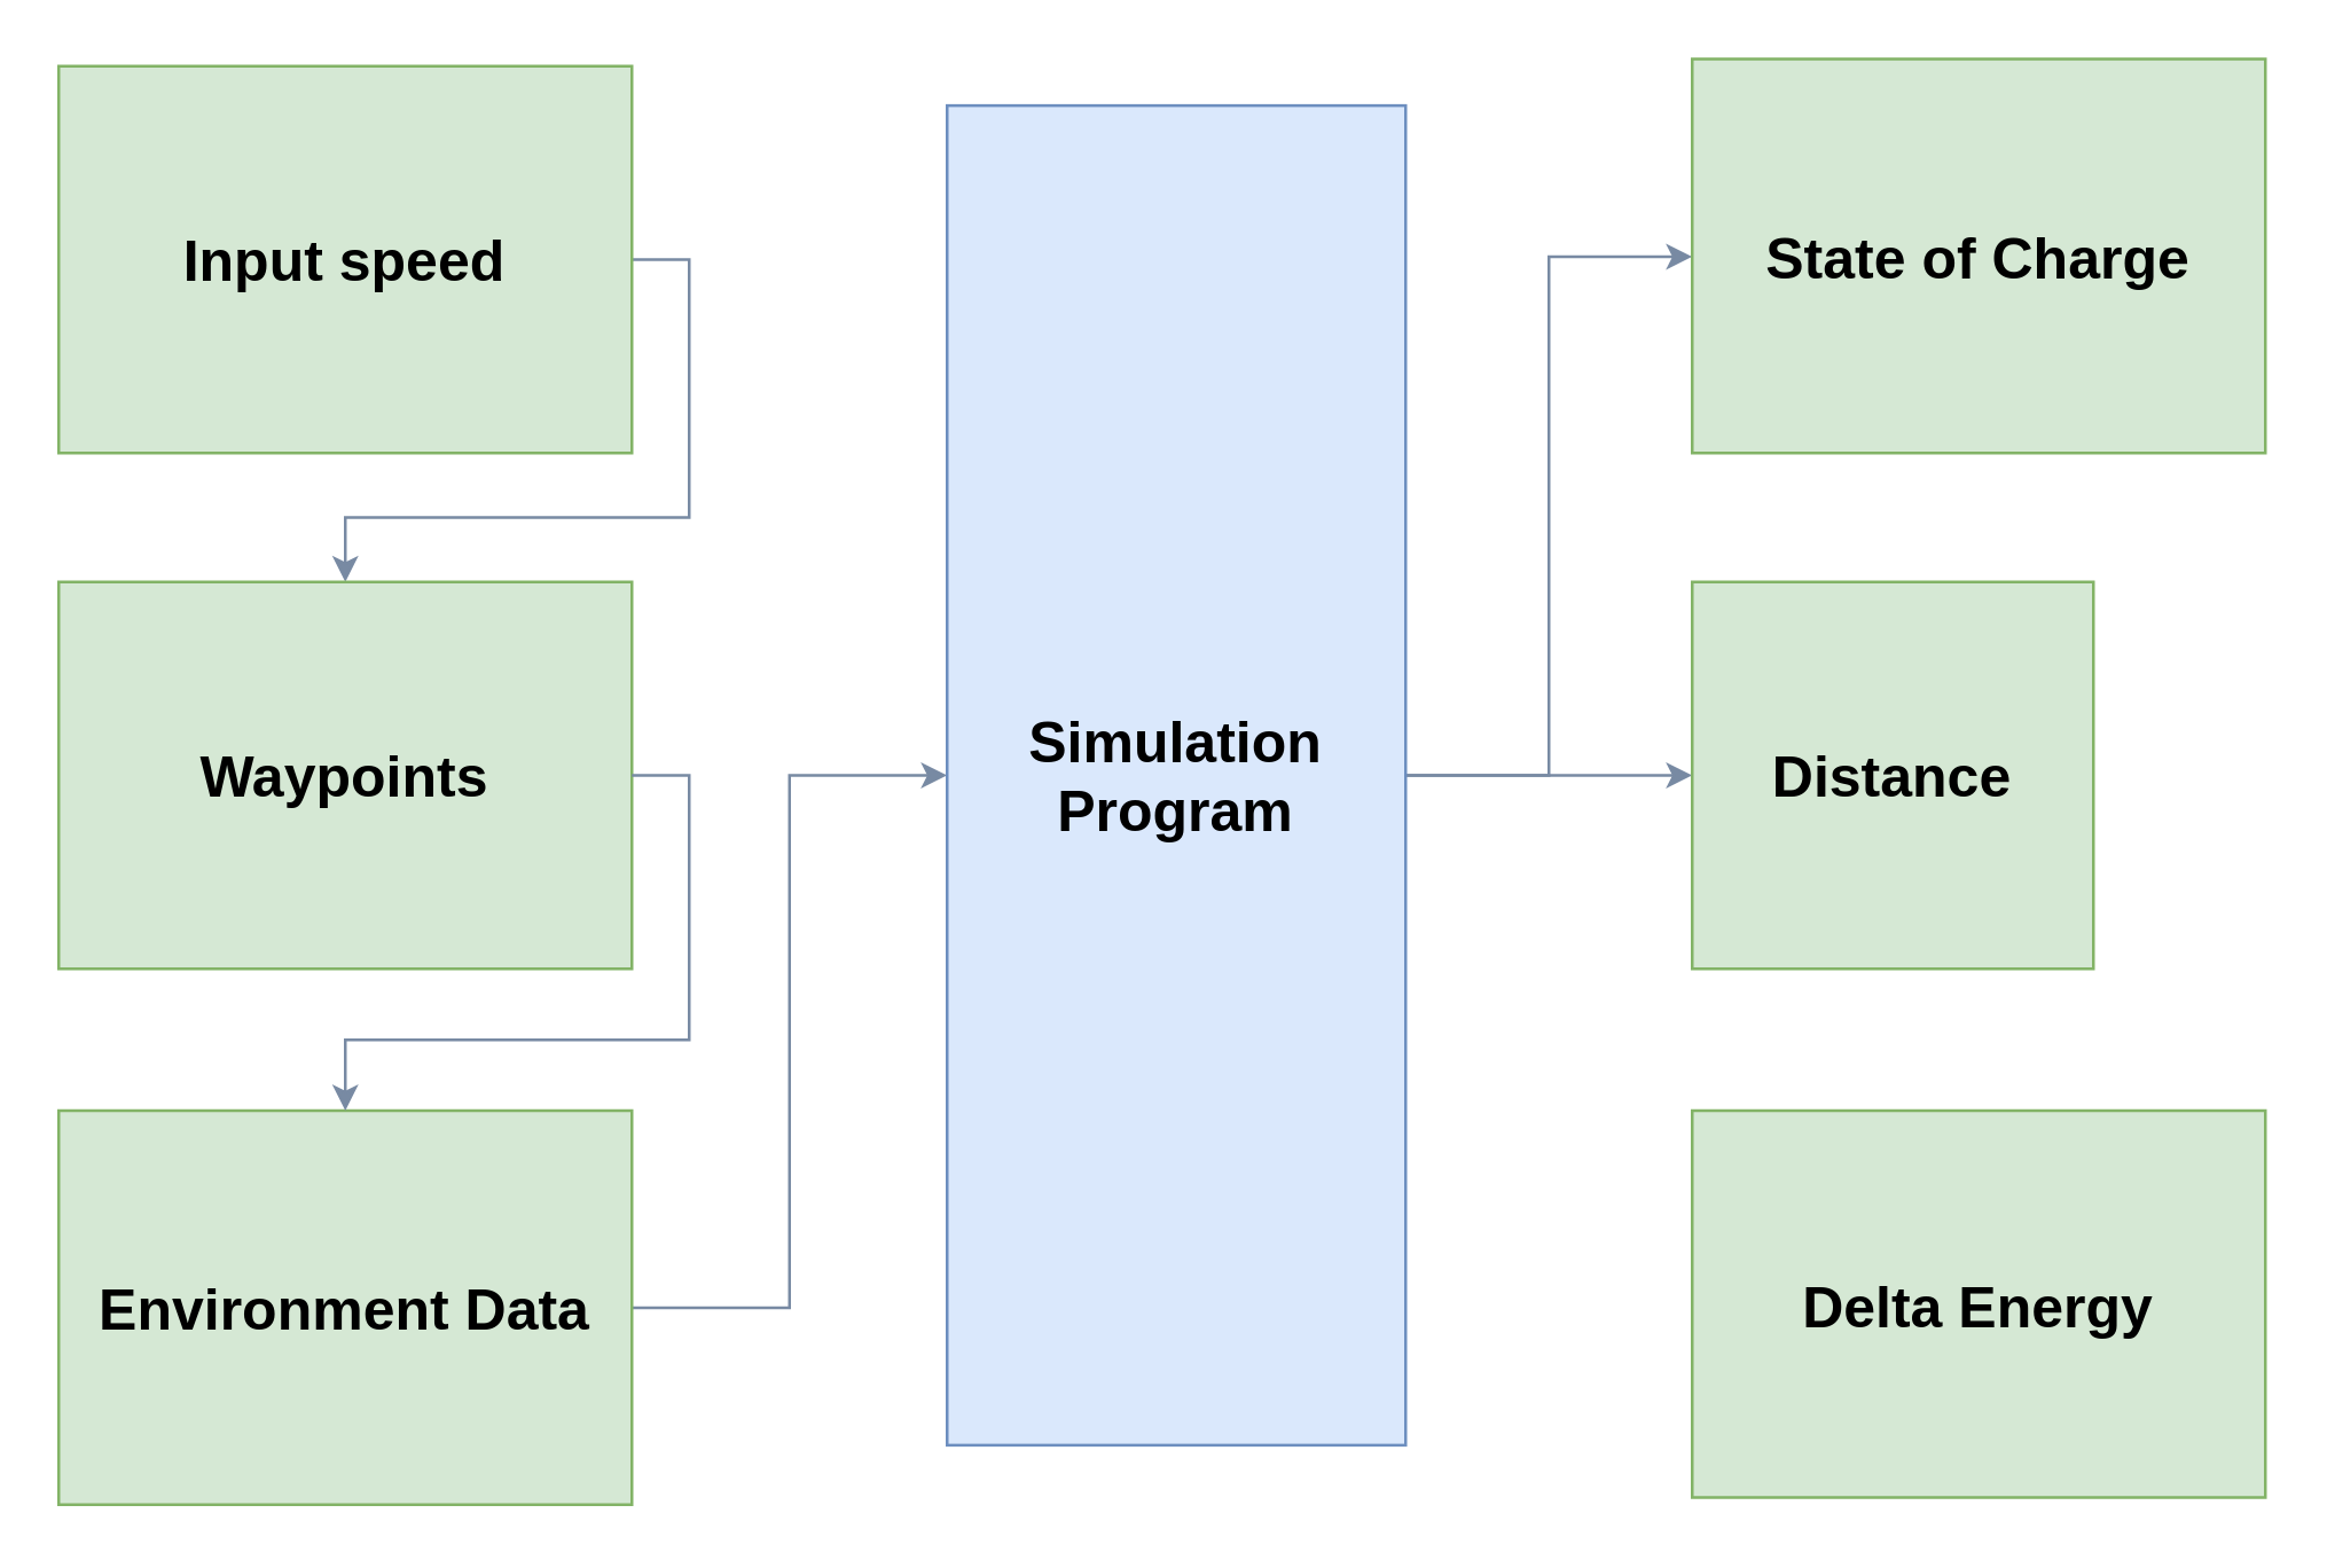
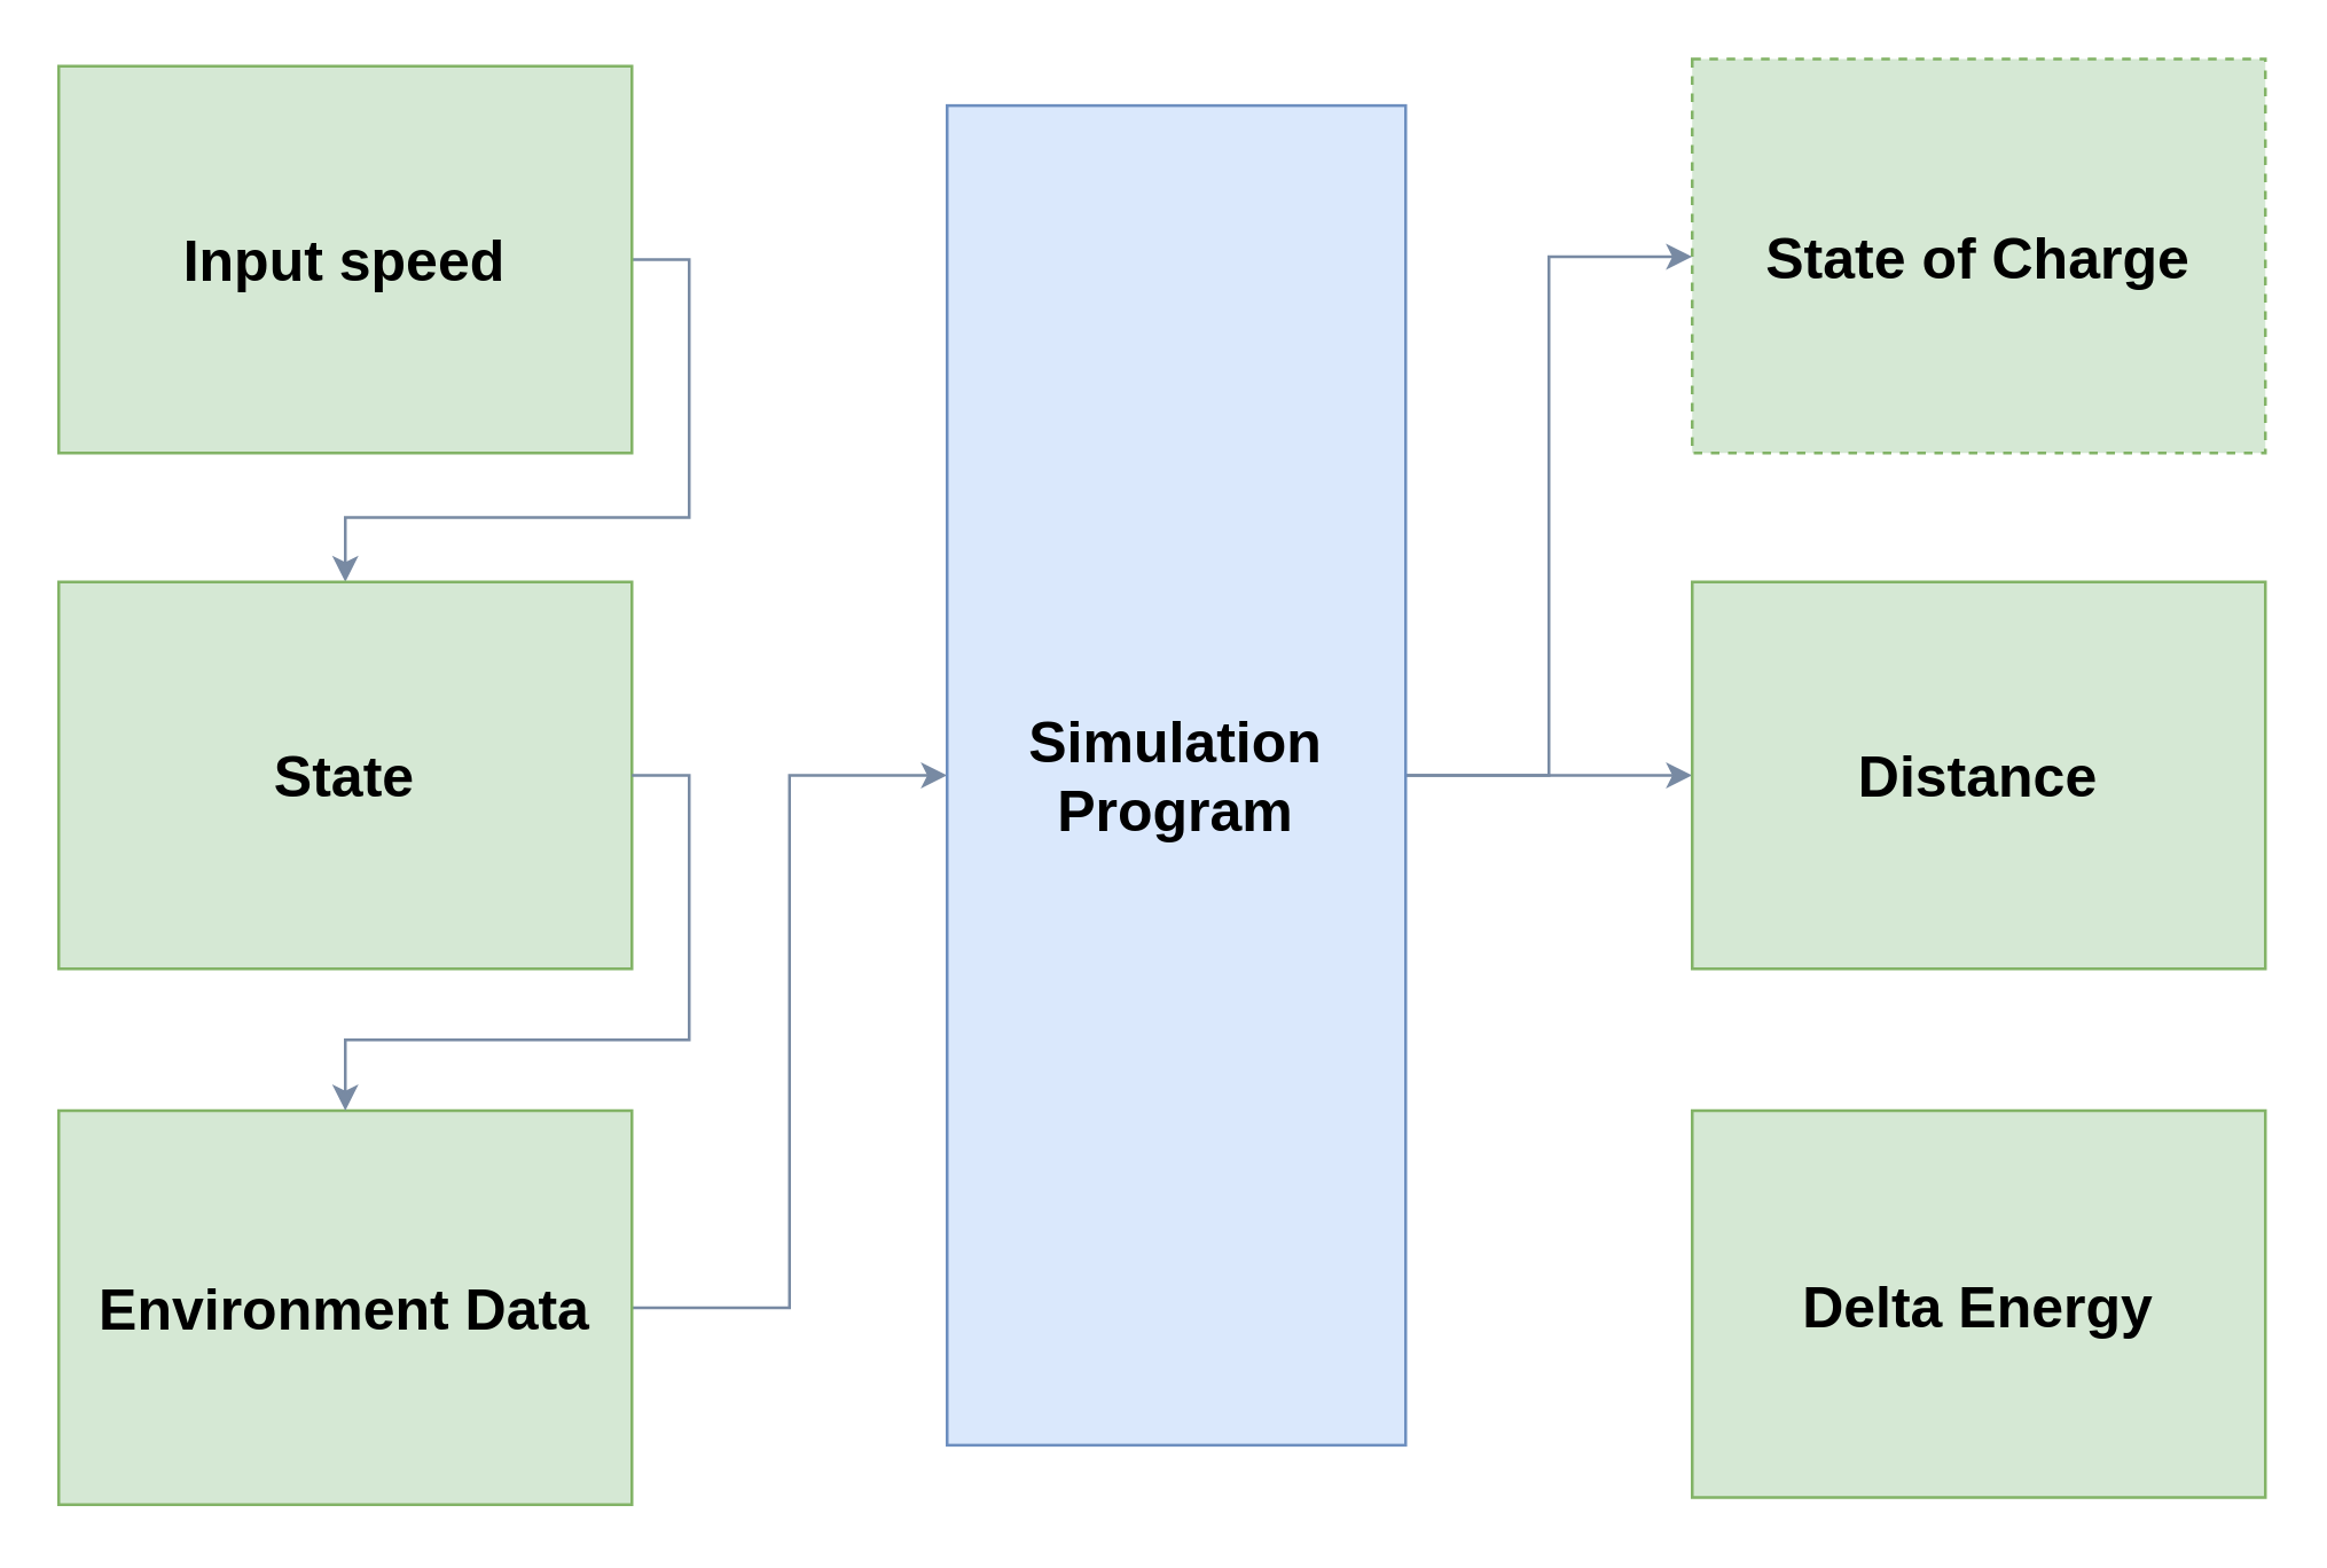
  <mxCell id="0" />
  <mxCell id="1" parent="0" />
  <mxCell id="2" style="edgeStyle=orthogonalEdgeStyle;rounded=0;orthogonalLoop=1;jettySize=auto;html=1;exitX=1;exitY=0.5;exitDx=0;exitDy=0;entryX=0;entryY=0.5;entryDx=0;entryDy=0;fontStyle=1;strokeColor=#788AA3;fontSize=20;fontColor=#EDEDED;" parent="1" source="5" target="8" edge="1"><mxGeometry relative="1" as="geometry" /></mxCell>
  <mxCell id="3" style="edgeStyle=orthogonalEdgeStyle;rounded=0;orthogonalLoop=1;jettySize=auto;html=1;exitX=1;exitY=0.5;exitDx=0;exitDy=0;fontStyle=1;strokeColor=#788AA3;fontSize=20;fontColor=#EDEDED;" parent="1" source="5" target="10" edge="1"><mxGeometry relative="1" as="geometry"><Array as="points"><mxPoint x="540" y="270" /><mxPoint x="540" y="89" /></Array></mxGeometry></mxCell>
  <mxCell id="4" style="edgeStyle=orthogonalEdgeStyle;rounded=0;orthogonalLoop=1;jettySize=auto;html=1;fontStyle=1;strokeColor=#788AA3;fontSize=20;fontColor=#EDEDED;entryX=0;entryY=0.5;entryDx=0;entryDy=0;exitX=1;exitY=0.5;exitDx=0;exitDy=0;" parent="1" source="9" target="5" edge="1"><mxGeometry relative="1" as="geometry"><mxPoint x="290" y="500" as="sourcePoint" /></mxGeometry></mxCell>
  <mxCell id="5" value="Simulation Program" style="rounded=0;whiteSpace=wrap;html=1;fontStyle=1;fillColor=#dae8fc;strokeColor=#6c8ebf;fontSize=20;" parent="1" vertex="1"><mxGeometry x="330" y="36.25" width="160" height="467.5" as="geometry" /></mxCell>
  <mxCell id="6" style="edgeStyle=orthogonalEdgeStyle;rounded=0;orthogonalLoop=1;jettySize=auto;html=1;exitX=1;exitY=0.5;exitDx=0;exitDy=0;fontStyle=1;strokeColor=#788AA3;fontSize=20;fontColor=#EDEDED;" parent="1" source="7" target="11" edge="1"><mxGeometry relative="1" as="geometry" /></mxCell>
  <mxCell id="7" value="Input speed" style="rounded=0;whiteSpace=wrap;html=1;fontStyle=1;fillColor=#d5e8d4;strokeColor=#82b366;fontSize=20;" parent="1" vertex="1"><mxGeometry x="20" y="22.5" width="200" height="135" as="geometry" /></mxCell>
- <mxCell id="8" value="Distance" style="rounded=0;whiteSpace=wrap;html=1;fontStyle=1;fillColor=#d5e8d4;strokeColor=#82b366;fontSize=20;" parent="1" vertex="1"><mxGeometry x="590" y="202.5" width="140" height="135" as="geometry" /></mxCell>
+ <mxCell id="8" value="Distance" style="rounded=0;whiteSpace=wrap;html=1;fontStyle=1;fillColor=#d5e8d4;strokeColor=#82b366;fontSize=20;" parent="1" vertex="1"><mxGeometry x="590" y="202.5" width="200" height="135" as="geometry" /></mxCell>
  <mxCell id="9" value="Environment Data" style="rounded=0;whiteSpace=wrap;html=1;fontStyle=1;fillColor=#d5e8d4;strokeColor=#82b366;fontSize=20;" parent="1" vertex="1"><mxGeometry x="20" y="387" width="200" height="137.5" as="geometry" /></mxCell>
- <mxCell id="10" value="State of Charge" style="rounded=0;whiteSpace=wrap;html=1;fontStyle=1;fillColor=#d5e8d4;strokeColor=#82b366;fontSize=20;" parent="1" vertex="1"><mxGeometry x="590" y="20" width="200" height="137.5" as="geometry" /></mxCell>
- <mxCell id="11" value="Waypoints" style="rounded=0;whiteSpace=wrap;html=1;fontStyle=1;fillColor=#d5e8d4;strokeColor=#82b366;fontSize=20;" parent="1" vertex="1"><mxGeometry x="20" y="202.5" width="200" height="135" as="geometry" /></mxCell>
+ <mxCell id="10" value="State of Charge" style="rounded=0;whiteSpace=wrap;html=1;fontStyle=1;fillColor=#d5e8d4;strokeColor=#82b366;fontSize=20;dashed=1;" parent="1" vertex="1"><mxGeometry x="590" y="20" width="200" height="137.5" as="geometry" /></mxCell>
+ <mxCell id="11" value="State" style="rounded=0;whiteSpace=wrap;html=1;fontStyle=1;fillColor=#d5e8d4;strokeColor=#82b366;fontSize=20;" parent="1" vertex="1"><mxGeometry x="20" y="202.5" width="200" height="135" as="geometry" /></mxCell>
  <mxCell id="12" style="edgeStyle=orthogonalEdgeStyle;rounded=0;orthogonalLoop=1;jettySize=auto;html=1;exitX=1;exitY=0.5;exitDx=0;exitDy=0;fontStyle=1;strokeColor=#788AA3;fontSize=20;fontColor=#EDEDED;" parent="1" source="11" target="9" edge="1"><mxGeometry relative="1" as="geometry"><mxPoint x="200" y="480" as="sourcePoint" /><mxPoint x="310" y="562.5" as="targetPoint" /></mxGeometry></mxCell>
  <mxCell id="13" value="Delta Energy" style="rounded=0;whiteSpace=wrap;html=1;fontStyle=1;fillColor=#d5e8d4;strokeColor=#82b366;fontSize=20;" vertex="1" parent="1"><mxGeometry x="590" y="387" width="200" height="135" as="geometry" /></mxCell>
